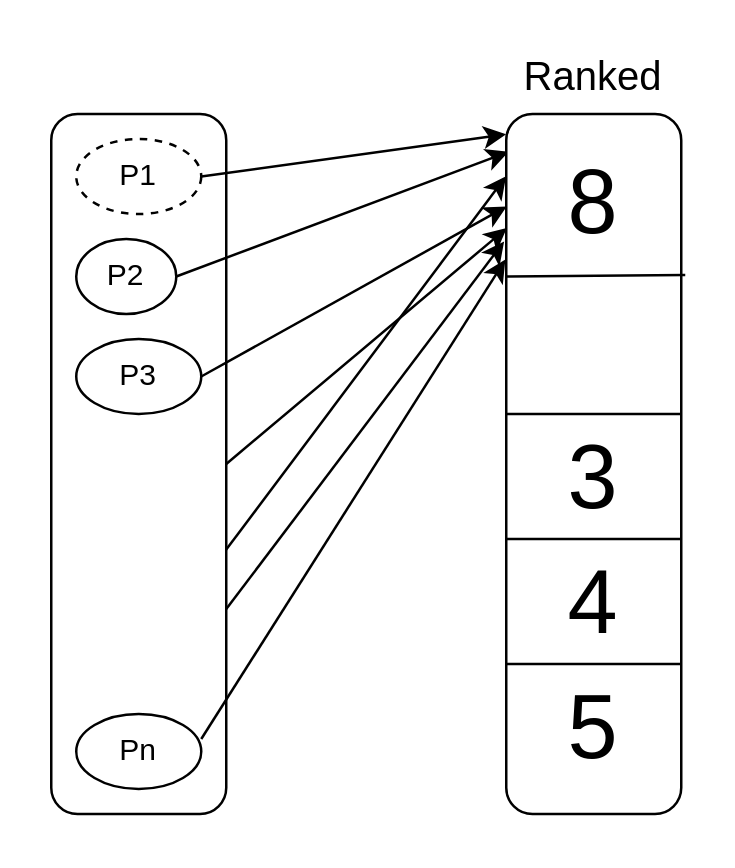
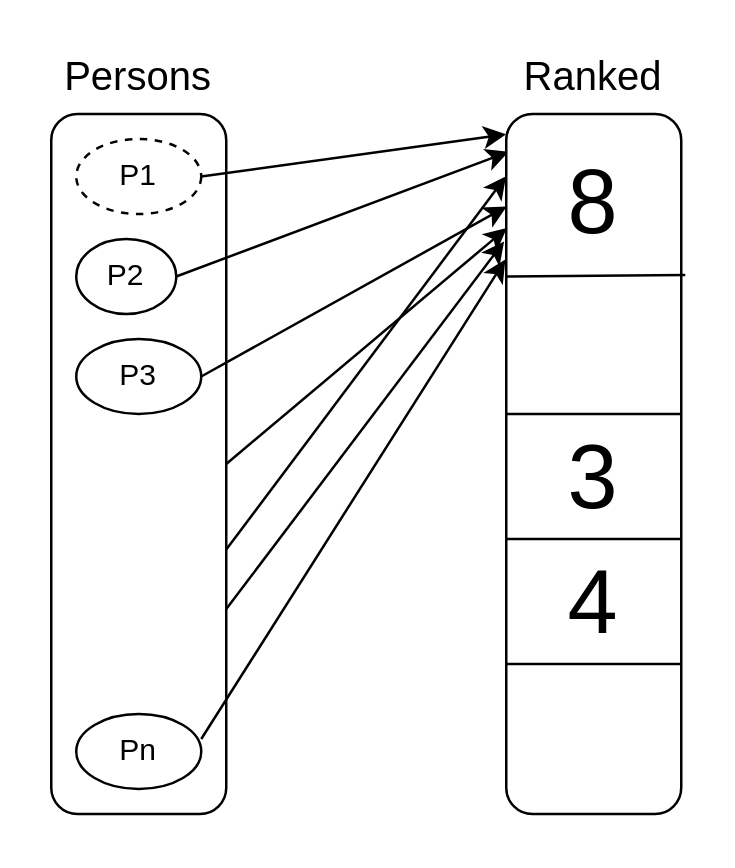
  <mxCell id="0" />
  <mxCell id="1" parent="0" />
  <mxCell id="2" value="" style="rounded=1;whiteSpace=wrap;html=1;" parent="1" vertex="1"><mxGeometry x="20" y="45" width="70" height="280" as="geometry" /></mxCell>
  <mxCell id="3" value="P1" style="ellipse;whiteSpace=wrap;html=1;dashed=1;" parent="1" vertex="1"><mxGeometry x="30" y="55" width="50" height="30" as="geometry" /></mxCell>
  <mxCell id="4" value="P2" style="ellipse;whiteSpace=wrap;html=1;" parent="1" vertex="1"><mxGeometry x="30" y="95" width="40" height="30" as="geometry" /></mxCell>
  <mxCell id="5" value="P3" style="ellipse;whiteSpace=wrap;html=1;" parent="1" vertex="1"><mxGeometry x="30" y="135" width="50" height="30" as="geometry" /></mxCell>
  <mxCell id="6" value="Pn" style="ellipse;whiteSpace=wrap;html=1;" parent="1" vertex="1"><mxGeometry x="30" y="285" width="50" height="30" as="geometry" /></mxCell>
  <mxCell id="7" value="" style="endArrow=classic;html=1;entryX=-0.005;entryY=0.208;entryDx=0;entryDy=0;entryPerimeter=0;" parent="1" edge="1" target="17"><mxGeometry width="50" height="50" relative="1" as="geometry"><mxPoint x="80" y="295" as="sourcePoint" /><mxPoint x="201" y="111" as="targetPoint" /></mxGeometry></mxCell>
  <mxCell id="8" value="" style="endArrow=classic;html=1;exitX=1;exitY=0.5;exitDx=0;exitDy=0;entryX=-0.001;entryY=0.029;entryDx=0;entryDy=0;entryPerimeter=0;" parent="1" source="3" edge="1" target="17"><mxGeometry width="50" height="50" relative="1" as="geometry"><mxPoint x="100" y="115" as="sourcePoint" /><mxPoint x="201" y="79" as="targetPoint" /></mxGeometry></mxCell>
  <mxCell id="9" value="" style="endArrow=classic;html=1;exitX=1;exitY=0.5;exitDx=0;exitDy=0;entryX=0.014;entryY=0.054;entryDx=0;entryDy=0;entryPerimeter=0;" parent="1" source="4" edge="1" target="17"><mxGeometry width="50" height="50" relative="1" as="geometry"><mxPoint x="90" y="305" as="sourcePoint" /><mxPoint x="200" y="61" as="targetPoint" /></mxGeometry></mxCell>
  <mxCell id="10" value="" style="endArrow=classic;html=1;entryX=0.003;entryY=0.132;entryDx=0;entryDy=0;exitX=1;exitY=0.5;exitDx=0;exitDy=0;entryPerimeter=0;" parent="1" source="5" edge="1" target="17"><mxGeometry width="50" height="50" relative="1" as="geometry"><mxPoint x="100" y="315" as="sourcePoint" /><mxPoint x="200" y="95" as="targetPoint" /></mxGeometry></mxCell>
+ <mxCell id="11" value="&lt;font style=&quot;font-size: 16px&quot;&gt;Persons&lt;/font&gt;" style="text;html=1;strokeColor=none;fillColor=none;align=center;verticalAlign=middle;whiteSpace=wrap;rounded=0;" parent="1" vertex="1"><mxGeometry x="25" y="20" width="60" height="20" as="geometry" /></mxCell>
  <mxCell id="12" value="" style="endArrow=classic;html=1;exitX=0.998;exitY=0.623;exitDx=0;exitDy=0;exitPerimeter=0;entryX=-0.001;entryY=0.089;entryDx=0;entryDy=0;entryPerimeter=0;" parent="1" source="2" edge="1" target="17"><mxGeometry width="50" height="50" relative="1" as="geometry"><mxPoint x="133" y="183" as="sourcePoint" /><mxPoint x="200" y="65" as="targetPoint" /></mxGeometry></mxCell>
  <mxCell id="13" value="" style="endArrow=classic;html=1;exitX=1;exitY=0.5;exitDx=0;exitDy=0;entryX=0.003;entryY=0.163;entryDx=0;entryDy=0;entryPerimeter=0;" parent="1" source="2" edge="1" target="17"><mxGeometry width="50" height="50" relative="1" as="geometry"><mxPoint x="120" y="221" as="sourcePoint" /><mxPoint x="201" y="103" as="targetPoint" /></mxGeometry></mxCell>
  <mxCell id="14" value="" style="endArrow=classic;html=1;exitX=0.998;exitY=0.708;exitDx=0;exitDy=0;exitPerimeter=0;entryX=-0.012;entryY=0.182;entryDx=0;entryDy=0;entryPerimeter=0;" parent="1" source="2" edge="1" target="17"><mxGeometry width="50" height="50" relative="1" as="geometry"><mxPoint x="90" y="252" as="sourcePoint" /><mxPoint x="200" y="255" as="targetPoint" /></mxGeometry></mxCell>
  <mxCell id="15" value="" style="group" parent="1" vertex="1" connectable="0"><mxGeometry x="202" y="20" width="70" height="305" as="geometry" /></mxCell>
  <mxCell id="16" value="" style="group" parent="15" vertex="1" connectable="0"><mxGeometry y="25" width="70" height="280" as="geometry" /></mxCell>
  <mxCell id="17" value="" style="rounded=1;whiteSpace=wrap;html=1;" parent="16" vertex="1"><mxGeometry width="70" height="280" as="geometry" /></mxCell>
  <mxCell id="18" value="" style="endArrow=none;html=1;entryX=1.023;entryY=0.23;entryDx=0;entryDy=0;entryPerimeter=0;" parent="16" target="17" edge="1"><mxGeometry width="50" height="50" relative="1" as="geometry"><mxPoint y="65" as="sourcePoint" /><mxPoint x="70" y="65" as="targetPoint" /></mxGeometry></mxCell>
  <mxCell id="19" value="" style="endArrow=none;html=1;exitX=0;exitY=0.25;exitDx=0;exitDy=0;entryX=1;entryY=0.25;entryDx=0;entryDy=0;" parent="16" edge="1"><mxGeometry width="50" height="50" relative="1" as="geometry"><mxPoint y="120" as="sourcePoint" /><mxPoint x="70" y="120" as="targetPoint" /></mxGeometry></mxCell>
  <mxCell id="20" value="" style="endArrow=none;html=1;exitX=0;exitY=0.25;exitDx=0;exitDy=0;entryX=1;entryY=0.25;entryDx=0;entryDy=0;" parent="16" edge="1"><mxGeometry width="50" height="50" relative="1" as="geometry"><mxPoint y="170" as="sourcePoint" /><mxPoint x="70" y="170" as="targetPoint" /></mxGeometry></mxCell>
  <mxCell id="21" value="" style="endArrow=none;html=1;exitX=0;exitY=0.25;exitDx=0;exitDy=0;entryX=1;entryY=0.25;entryDx=0;entryDy=0;" parent="16" edge="1"><mxGeometry width="50" height="50" relative="1" as="geometry"><mxPoint y="220" as="sourcePoint" /><mxPoint x="70" y="220" as="targetPoint" /></mxGeometry></mxCell>
  <mxCell id="22" value="&lt;font style=&quot;font-size: 36px&quot;&gt;8&lt;/font&gt;" style="text;html=1;strokeColor=none;fillColor=none;align=center;verticalAlign=middle;whiteSpace=wrap;rounded=0;" parent="16" vertex="1"><mxGeometry x="15" y="20" width="40" height="30" as="geometry" /></mxCell>
  <mxCell id="23" value="&lt;font style=&quot;font-size: 36px&quot;&gt;3&lt;/font&gt;" style="text;html=1;strokeColor=none;fillColor=none;align=center;verticalAlign=middle;whiteSpace=wrap;rounded=0;" parent="16" vertex="1"><mxGeometry x="15" y="130" width="40" height="30" as="geometry" /></mxCell>
  <mxCell id="24" value="&lt;font style=&quot;font-size: 36px&quot;&gt;4&lt;/font&gt;" style="text;html=1;strokeColor=none;fillColor=none;align=center;verticalAlign=middle;whiteSpace=wrap;rounded=0;" parent="16" vertex="1"><mxGeometry x="15" y="180" width="40" height="30" as="geometry" /></mxCell>
- <mxCell id="25" value="&lt;font style=&quot;font-size: 36px&quot;&gt;5&lt;/font&gt;" style="text;html=1;strokeColor=none;fillColor=none;align=center;verticalAlign=middle;whiteSpace=wrap;rounded=0;" parent="16" vertex="1"><mxGeometry x="15" y="230" width="40" height="30" as="geometry" /></mxCell>
  <mxCell id="26" value="&lt;font style=&quot;font-size: 16px&quot;&gt;Ranked&lt;/font&gt;" style="text;html=1;strokeColor=none;fillColor=none;align=center;verticalAlign=middle;whiteSpace=wrap;rounded=0;" parent="15" vertex="1"><mxGeometry x="5" width="60" height="20" as="geometry" /></mxCell>
